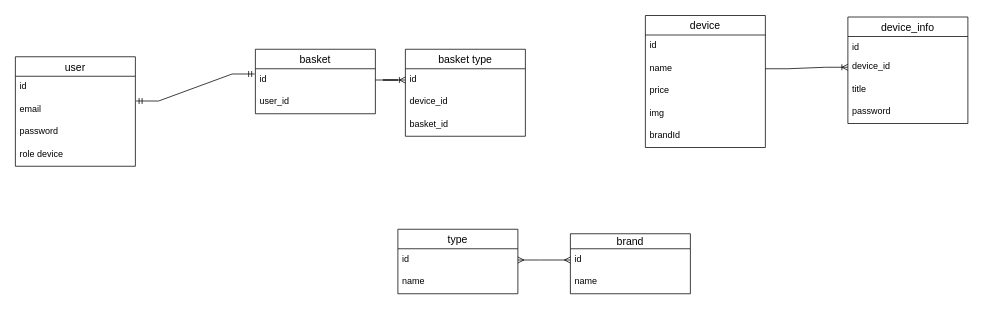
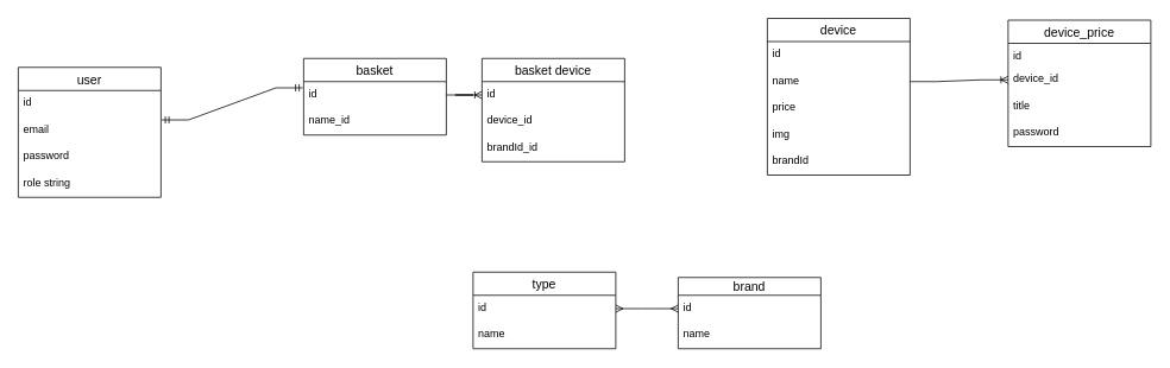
  <mxCell id="0" />
  <mxCell id="1" parent="0" />
  <mxCell id="2" value="user" style="swimlane;fontStyle=0;childLayout=stackLayout;horizontal=1;startSize=26;horizontalStack=0;resizeParent=1;resizeParentMax=0;resizeLast=0;collapsible=1;marginBottom=0;align=center;fontSize=14;" vertex="1" parent="1"><mxGeometry x="20" y="75" width="160" height="146" as="geometry" /></mxCell>
  <mxCell id="3" value="id" style="text;strokeColor=none;fillColor=none;spacingLeft=4;spacingRight=4;overflow=hidden;rotatable=0;points=[[0,0.5],[1,0.5]];portConstraint=eastwest;fontSize=12;" vertex="1" parent="2"><mxGeometry y="26" width="160" height="30" as="geometry" /></mxCell>
  <mxCell id="4" value="email" style="text;strokeColor=none;fillColor=none;spacingLeft=4;spacingRight=4;overflow=hidden;rotatable=0;points=[[0,0.5],[1,0.5]];portConstraint=eastwest;fontSize=12;" vertex="1" parent="2"><mxGeometry y="56" width="160" height="30" as="geometry" /></mxCell>
  <mxCell id="5" value="password&#10;&#10;role string&#10;" style="text;strokeColor=none;fillColor=none;spacingLeft=4;spacingRight=4;overflow=hidden;rotatable=0;points=[[0,0.5],[1,0.5]];portConstraint=eastwest;fontSize=12;" vertex="1" parent="2"><mxGeometry y="86" width="160" height="30" as="geometry" /></mxCell>
- <mxCell id="6" value="role device&#10;&#10;" style="text;strokeColor=none;fillColor=none;spacingLeft=4;spacingRight=4;overflow=hidden;rotatable=0;points=[[0,0.5],[1,0.5]];portConstraint=eastwest;fontSize=12;" vertex="1" parent="2"><mxGeometry y="116" width="160" height="30" as="geometry" /></mxCell>
+ <mxCell id="6" value="role string&#10;&#10;" style="text;strokeColor=none;fillColor=none;spacingLeft=4;spacingRight=4;overflow=hidden;rotatable=0;points=[[0,0.5],[1,0.5]];portConstraint=eastwest;fontSize=12;" vertex="1" parent="2"><mxGeometry y="116" width="160" height="30" as="geometry" /></mxCell>
  <mxCell id="7" value="basket" style="swimlane;fontStyle=0;childLayout=stackLayout;horizontal=1;startSize=26;horizontalStack=0;resizeParent=1;resizeParentMax=0;resizeLast=0;collapsible=1;marginBottom=0;align=center;fontSize=14;" vertex="1" parent="1"><mxGeometry x="340" y="65" width="160" height="86" as="geometry" /></mxCell>
  <mxCell id="8" value="id" style="text;strokeColor=none;fillColor=none;spacingLeft=4;spacingRight=4;overflow=hidden;rotatable=0;points=[[0,0.5],[1,0.5]];portConstraint=eastwest;fontSize=12;" vertex="1" parent="7"><mxGeometry y="26" width="160" height="30" as="geometry" /></mxCell>
- <mxCell id="9" value="user_id" style="text;strokeColor=none;fillColor=none;spacingLeft=4;spacingRight=4;overflow=hidden;rotatable=0;points=[[0,0.5],[1,0.5]];portConstraint=eastwest;fontSize=12;" vertex="1" parent="7"><mxGeometry y="56" width="160" height="30" as="geometry" /></mxCell>
+ <mxCell id="9" value="name_id" style="text;strokeColor=none;fillColor=none;spacingLeft=4;spacingRight=4;overflow=hidden;rotatable=0;points=[[0,0.5],[1,0.5]];portConstraint=eastwest;fontSize=12;" vertex="1" parent="7"><mxGeometry y="56" width="160" height="30" as="geometry" /></mxCell>
  <mxCell id="10" value="" style="edgeStyle=entityRelationEdgeStyle;fontSize=12;html=1;endArrow=ERmandOne;startArrow=ERmandOne;rounded=0;exitX=1.006;exitY=0.1;exitDx=0;exitDy=0;exitPerimeter=0;entryX=-0.006;entryY=0.233;entryDx=0;entryDy=0;entryPerimeter=0;" edge="1" parent="1" source="4" target="8"><mxGeometry width="100" height="100" relative="1" as="geometry"><mxPoint x="260" y="325" as="sourcePoint" /><mxPoint x="360" y="225" as="targetPoint" /></mxGeometry></mxCell>
  <mxCell id="11" value="device" style="swimlane;fontStyle=0;childLayout=stackLayout;horizontal=1;startSize=26;horizontalStack=0;resizeParent=1;resizeParentMax=0;resizeLast=0;collapsible=1;marginBottom=0;align=center;fontSize=14;" vertex="1" parent="1"><mxGeometry x="860" y="20" width="160" height="176" as="geometry" /></mxCell>
  <mxCell id="12" value="id" style="text;strokeColor=none;fillColor=none;spacingLeft=4;spacingRight=4;overflow=hidden;rotatable=0;points=[[0,0.5],[1,0.5]];portConstraint=eastwest;fontSize=12;" vertex="1" parent="11"><mxGeometry y="26" width="160" height="30" as="geometry" /></mxCell>
  <mxCell id="13" value="name" style="text;strokeColor=none;fillColor=none;spacingLeft=4;spacingRight=4;overflow=hidden;rotatable=0;points=[[0,0.5],[1,0.5]];portConstraint=eastwest;fontSize=12;" vertex="1" parent="11"><mxGeometry y="56" width="160" height="30" as="geometry" /></mxCell>
  <mxCell id="14" value="price" style="text;strokeColor=none;fillColor=none;spacingLeft=4;spacingRight=4;overflow=hidden;rotatable=0;points=[[0,0.5],[1,0.5]];portConstraint=eastwest;fontSize=12;" vertex="1" parent="11"><mxGeometry y="86" width="160" height="30" as="geometry" /></mxCell>
  <mxCell id="15" value="img" style="text;strokeColor=none;fillColor=none;spacingLeft=4;spacingRight=4;overflow=hidden;rotatable=0;points=[[0,0.5],[1,0.5]];portConstraint=eastwest;fontSize=12;" vertex="1" parent="11"><mxGeometry y="116" width="160" height="30" as="geometry" /></mxCell>
  <mxCell id="16" value="brandId&#10;" style="text;strokeColor=none;fillColor=none;spacingLeft=4;spacingRight=4;overflow=hidden;rotatable=0;points=[[0,0.5],[1,0.5]];portConstraint=eastwest;fontSize=12;" vertex="1" parent="11"><mxGeometry y="146" width="160" height="30" as="geometry" /></mxCell>
  <mxCell id="17" value="type" style="swimlane;fontStyle=0;childLayout=stackLayout;horizontal=1;startSize=26;horizontalStack=0;resizeParent=1;resizeParentMax=0;resizeLast=0;collapsible=1;marginBottom=0;align=center;fontSize=14;" vertex="1" parent="1"><mxGeometry x="530" y="305" width="160" height="86" as="geometry" /></mxCell>
  <mxCell id="18" value="id" style="text;strokeColor=none;fillColor=none;spacingLeft=4;spacingRight=4;overflow=hidden;rotatable=0;points=[[0,0.5],[1,0.5]];portConstraint=eastwest;fontSize=12;" vertex="1" parent="17"><mxGeometry y="26" width="160" height="30" as="geometry" /></mxCell>
  <mxCell id="19" value="name" style="text;strokeColor=none;fillColor=none;spacingLeft=4;spacingRight=4;overflow=hidden;rotatable=0;points=[[0,0.5],[1,0.5]];portConstraint=eastwest;fontSize=12;" vertex="1" parent="17"><mxGeometry y="56" width="160" height="30" as="geometry" /></mxCell>
  <mxCell id="20" value="brand" style="swimlane;fontStyle=0;childLayout=stackLayout;horizontal=1;startSize=20;horizontalStack=0;resizeParent=1;resizeParentMax=0;resizeLast=0;collapsible=1;marginBottom=0;align=center;fontSize=14;" vertex="1" parent="1"><mxGeometry x="760" y="311" width="160" height="80" as="geometry" /></mxCell>
  <mxCell id="21" value="id" style="text;strokeColor=none;fillColor=none;spacingLeft=4;spacingRight=4;overflow=hidden;rotatable=0;points=[[0,0.5],[1,0.5]];portConstraint=eastwest;fontSize=12;" vertex="1" parent="20"><mxGeometry y="20" width="160" height="30" as="geometry" /></mxCell>
  <mxCell id="22" value="name" style="text;strokeColor=none;fillColor=none;spacingLeft=4;spacingRight=4;overflow=hidden;rotatable=0;points=[[0,0.5],[1,0.5]];portConstraint=eastwest;fontSize=12;" vertex="1" parent="20"><mxGeometry y="50" width="160" height="30" as="geometry" /></mxCell>
- <mxCell id="23" value="device_info" style="swimlane;fontStyle=0;childLayout=stackLayout;horizontal=1;startSize=26;horizontalStack=0;resizeParent=1;resizeParentMax=0;resizeLast=0;collapsible=1;marginBottom=0;align=center;fontSize=14;" vertex="1" parent="1"><mxGeometry x="1130" y="22" width="160" height="142" as="geometry" /></mxCell>
+ <mxCell id="23" value="device_price" style="swimlane;fontStyle=0;childLayout=stackLayout;horizontal=1;startSize=26;horizontalStack=0;resizeParent=1;resizeParentMax=0;resizeLast=0;collapsible=1;marginBottom=0;align=center;fontSize=14;" vertex="1" parent="1"><mxGeometry x="1130" y="22" width="160" height="142" as="geometry" /></mxCell>
  <mxCell id="24" value="id" style="text;strokeColor=none;fillColor=none;spacingLeft=4;spacingRight=4;overflow=hidden;rotatable=0;points=[[0,0.5],[1,0.5]];portConstraint=eastwest;fontSize=12;" vertex="1" parent="23"><mxGeometry y="26" width="160" height="26" as="geometry" /></mxCell>
  <mxCell id="25" value="device_id" style="text;strokeColor=none;fillColor=none;spacingLeft=4;spacingRight=4;overflow=hidden;rotatable=0;points=[[0,0.5],[1,0.5]];portConstraint=eastwest;fontSize=12;" vertex="1" parent="23"><mxGeometry y="52" width="160" height="30" as="geometry" /></mxCell>
  <mxCell id="26" value="title" style="text;strokeColor=none;fillColor=none;spacingLeft=4;spacingRight=4;overflow=hidden;rotatable=0;points=[[0,0.5],[1,0.5]];portConstraint=eastwest;fontSize=12;" vertex="1" parent="23"><mxGeometry y="82" width="160" height="30" as="geometry" /></mxCell>
  <mxCell id="27" value="password" style="text;strokeColor=none;fillColor=none;spacingLeft=4;spacingRight=4;overflow=hidden;rotatable=0;points=[[0,0.5],[1,0.5]];portConstraint=eastwest;fontSize=12;" vertex="1" parent="23"><mxGeometry y="112" width="160" height="30" as="geometry" /></mxCell>
  <mxCell id="28" value="" style="edgeStyle=entityRelationEdgeStyle;fontSize=12;html=1;endArrow=ERoneToMany;rounded=0;exitX=1;exitY=0.5;exitDx=0;exitDy=0;entryX=0;entryY=0.5;entryDx=0;entryDy=0;" edge="1" parent="1" source="13" target="25"><mxGeometry width="100" height="100" relative="1" as="geometry"><mxPoint x="350" y="325" as="sourcePoint" /><mxPoint x="450" y="225" as="targetPoint" /></mxGeometry></mxCell>
  <mxCell id="29" value="" style="edgeStyle=entityRelationEdgeStyle;fontSize=12;html=1;endArrow=ERmany;startArrow=ERmany;rounded=0;entryX=0;entryY=0.5;entryDx=0;entryDy=0;exitX=1;exitY=0.5;exitDx=0;exitDy=0;" edge="1" parent="1" source="18" target="21"><mxGeometry width="100" height="100" relative="1" as="geometry"><mxPoint x="350" y="325" as="sourcePoint" /><mxPoint x="450" y="225" as="targetPoint" /></mxGeometry></mxCell>
- <mxCell id="30" value="basket type" style="swimlane;fontStyle=0;childLayout=stackLayout;horizontal=1;startSize=26;horizontalStack=0;resizeParent=1;resizeParentMax=0;resizeLast=0;collapsible=1;marginBottom=0;align=center;fontSize=14;" vertex="1" parent="1"><mxGeometry x="540" y="65" width="160" height="116" as="geometry" /></mxCell>
+ <mxCell id="30" value="basket device" style="swimlane;fontStyle=0;childLayout=stackLayout;horizontal=1;startSize=26;horizontalStack=0;resizeParent=1;resizeParentMax=0;resizeLast=0;collapsible=1;marginBottom=0;align=center;fontSize=14;" vertex="1" parent="1"><mxGeometry x="540" y="65" width="160" height="116" as="geometry" /></mxCell>
  <mxCell id="31" value="id" style="text;strokeColor=none;fillColor=none;spacingLeft=4;spacingRight=4;overflow=hidden;rotatable=0;points=[[0,0.5],[1,0.5]];portConstraint=eastwest;fontSize=12;" vertex="1" parent="30"><mxGeometry y="26" width="160" height="30" as="geometry" /></mxCell>
  <mxCell id="32" value="device_id" style="text;strokeColor=none;fillColor=none;spacingLeft=4;spacingRight=4;overflow=hidden;rotatable=0;points=[[0,0.5],[1,0.5]];portConstraint=eastwest;fontSize=12;" vertex="1" parent="30"><mxGeometry y="56" width="160" height="30" as="geometry" /></mxCell>
- <mxCell id="33" value="basket_id" style="text;strokeColor=none;fillColor=none;spacingLeft=4;spacingRight=4;overflow=hidden;rotatable=0;points=[[0,0.5],[1,0.5]];portConstraint=eastwest;fontSize=12;" vertex="1" parent="30"><mxGeometry y="86" width="160" height="30" as="geometry" /></mxCell>
+ <mxCell id="33" value="brandId_id" style="text;strokeColor=none;fillColor=none;spacingLeft=4;spacingRight=4;overflow=hidden;rotatable=0;points=[[0,0.5],[1,0.5]];portConstraint=eastwest;fontSize=12;" vertex="1" parent="30"><mxGeometry y="86" width="160" height="30" as="geometry" /></mxCell>
  <mxCell id="34" value="" style="edgeStyle=entityRelationEdgeStyle;fontSize=12;html=1;endArrow=ERoneToMany;rounded=0;exitX=1;exitY=0.5;exitDx=0;exitDy=0;entryX=0;entryY=0.5;entryDx=0;entryDy=0;" edge="1" parent="1" source="8" target="31"><mxGeometry width="100" height="100" relative="1" as="geometry"><mxPoint x="350" y="325" as="sourcePoint" /><mxPoint x="450" y="225" as="targetPoint" /></mxGeometry></mxCell>
